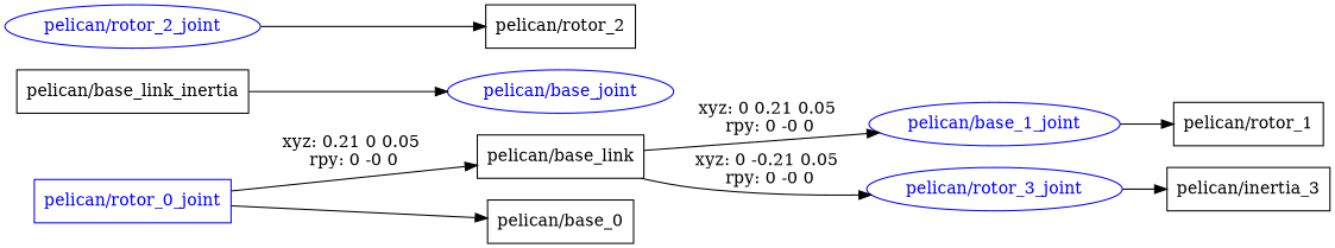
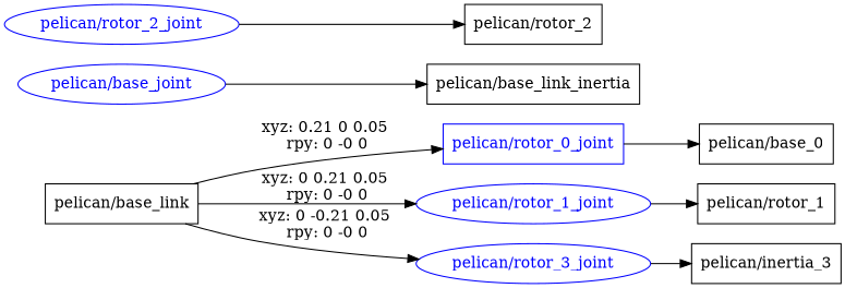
  digraph {
    rankdir=LR
    node [shape=box]
    n1 [label="pelican/base_link"]
    "pelican/rotor_0_joint" [color=blue fontcolor=blue]
-   "pelican/rotor_1_joint" [color=blue fontcolor=blue shape=ellipse label="pelican/base_1_joint"]
+   "pelican/rotor_1_joint" [color=blue fontcolor=blue shape=ellipse]
    "pelican/rotor_3_joint" [color=blue fontcolor=blue shape=ellipse]
    "pelican/base_joint" [color=blue fontcolor=blue shape=ellipse]
    n6 [label="pelican/base_link_inertia"]
    n7 [label="pelican/base_0"]
    n8 [label="pelican/rotor_1"]
    "pelican/rotor_2_joint" [color=blue fontcolor=blue shape=ellipse]
    n10 [label="pelican/rotor_2"]
    n11 [label="pelican/inertia_3"]
-   "pelican/rotor_0_joint" -> n1 [label="xyz: 0.21 0 0.05 \nrpy: 0 -0 0"]
+   n1 -> "pelican/rotor_0_joint" [label="xyz: 0.21 0 0.05 \nrpy: 0 -0 0"]
    n1 -> "pelican/rotor_1_joint" [label="xyz: 0 0.21 0.05 \nrpy: 0 -0 0"]
    n1 -> "pelican/rotor_3_joint" [label="xyz: 0 -0.21 0.05 \nrpy: 0 -0 0"]
    "pelican/rotor_0_joint" -> n7
    "pelican/rotor_1_joint" -> n8
    "pelican/rotor_3_joint" -> n11
-   n6 -> "pelican/base_joint"
+   "pelican/base_joint" -> n6
    "pelican/rotor_2_joint" -> n10
  }
